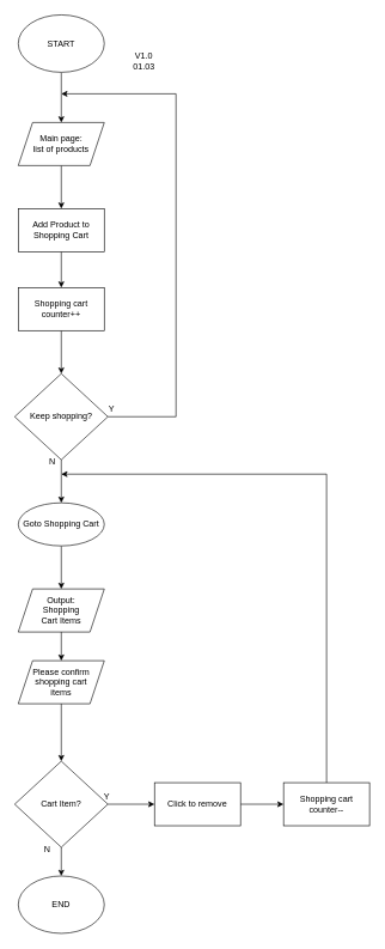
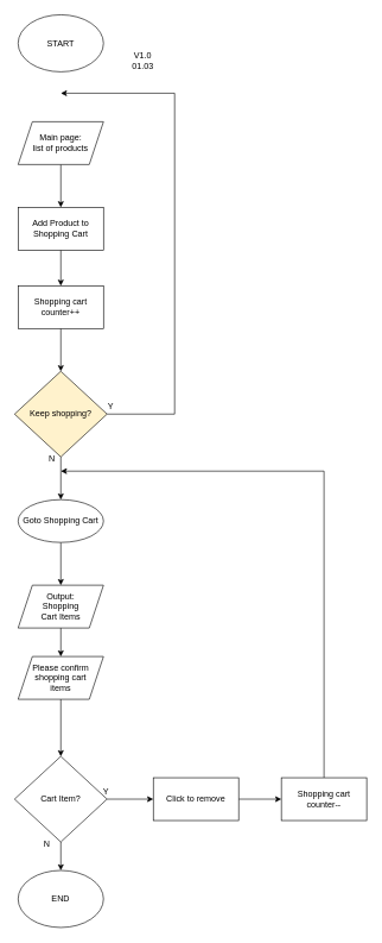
  <mxCell id="0" />
  <mxCell id="1" parent="0" />
- <mxCell id="2" style="edgeStyle=orthogonalEdgeStyle;rounded=0;orthogonalLoop=1;jettySize=auto;html=1;exitX=0.5;exitY=1;exitDx=0;exitDy=0;" edge="1" parent="1" source="3" target="13"><mxGeometry relative="1" as="geometry" /></mxCell>
  <mxCell id="3" value="START" style="ellipse;whiteSpace=wrap;html=1;" parent="1" vertex="1"><mxGeometry x="25" y="20" width="120" height="80" as="geometry" /></mxCell>
  <mxCell id="4" value="END" style="ellipse;whiteSpace=wrap;html=1;" vertex="1" parent="1"><mxGeometry x="25" y="1220" width="120" height="80" as="geometry" /></mxCell>
  <mxCell id="5" style="edgeStyle=orthogonalEdgeStyle;rounded=0;orthogonalLoop=1;jettySize=auto;html=1;exitX=0.5;exitY=1;exitDx=0;exitDy=0;entryX=0.5;entryY=0;entryDx=0;entryDy=0;" edge="1" parent="1" source="6" target="17"><mxGeometry relative="1" as="geometry" /></mxCell>
  <mxCell id="6" value="Add Product to Shopping Cart" style="rounded=0;whiteSpace=wrap;html=1;" vertex="1" parent="1"><mxGeometry x="25" y="290" width="120" height="60" as="geometry" /></mxCell>
  <mxCell id="7" style="edgeStyle=orthogonalEdgeStyle;rounded=0;orthogonalLoop=1;jettySize=auto;html=1;exitX=1;exitY=0.5;exitDx=0;exitDy=0;" edge="1" parent="1" source="9"><mxGeometry relative="1" as="geometry"><mxPoint x="85" y="130" as="targetPoint" /><Array as="points"><mxPoint x="245" y="580" /><mxPoint x="245" y="130" /></Array></mxGeometry></mxCell>
  <mxCell id="8" style="edgeStyle=orthogonalEdgeStyle;rounded=0;orthogonalLoop=1;jettySize=auto;html=1;exitX=0.5;exitY=1;exitDx=0;exitDy=0;entryX=0.5;entryY=0;entryDx=0;entryDy=0;" edge="1" parent="1" source="9" target="11"><mxGeometry relative="1" as="geometry" /></mxCell>
- <mxCell id="9" value="&lt;div&gt;Keep shopping?&lt;/div&gt;" style="rhombus;whiteSpace=wrap;html=1;" vertex="1" parent="1"><mxGeometry x="20" y="520" width="130" height="120" as="geometry" /></mxCell>
+ <mxCell id="9" value="&lt;div&gt;Keep shopping?&lt;/div&gt;" style="rhombus;whiteSpace=wrap;html=1;fillColor=#fff2cc;" vertex="1" parent="1"><mxGeometry x="20" y="520" width="130" height="120" as="geometry" /></mxCell>
  <mxCell id="10" style="edgeStyle=orthogonalEdgeStyle;rounded=0;orthogonalLoop=1;jettySize=auto;html=1;exitX=0.5;exitY=1;exitDx=0;exitDy=0;entryX=0.5;entryY=0;entryDx=0;entryDy=0;" edge="1" parent="1" source="11" target="15"><mxGeometry relative="1" as="geometry" /></mxCell>
  <mxCell id="11" value="Goto Shopping Cart" style="ellipse;whiteSpace=wrap;html=1;" vertex="1" parent="1"><mxGeometry x="25" y="700" width="120" height="60" as="geometry" /></mxCell>
  <mxCell id="12" style="edgeStyle=orthogonalEdgeStyle;rounded=0;orthogonalLoop=1;jettySize=auto;html=1;exitX=0.5;exitY=1;exitDx=0;exitDy=0;entryX=0.5;entryY=0;entryDx=0;entryDy=0;" edge="1" parent="1" source="13" target="6"><mxGeometry relative="1" as="geometry" /></mxCell>
  <mxCell id="13" value="Main page:&lt;br&gt;list of products" style="shape=parallelogram;perimeter=parallelogramPerimeter;whiteSpace=wrap;html=1;fixedSize=1;" vertex="1" parent="1"><mxGeometry x="25" y="170" width="120" height="60" as="geometry" /></mxCell>
  <mxCell id="14" style="edgeStyle=orthogonalEdgeStyle;rounded=0;orthogonalLoop=1;jettySize=auto;html=1;exitX=0.5;exitY=1;exitDx=0;exitDy=0;entryX=0.5;entryY=0;entryDx=0;entryDy=0;" edge="1" parent="1" source="15" target="30"><mxGeometry relative="1" as="geometry" /></mxCell>
  <mxCell id="15" value="&lt;span&gt;Output:&lt;/span&gt;&lt;br&gt;&lt;span&gt;Shopping &lt;br&gt;Cart Items&lt;/span&gt;" style="shape=parallelogram;perimeter=parallelogramPerimeter;whiteSpace=wrap;html=1;fixedSize=1;" vertex="1" parent="1"><mxGeometry x="25" y="820" width="120" height="60" as="geometry" /></mxCell>
  <mxCell id="16" style="edgeStyle=orthogonalEdgeStyle;rounded=0;orthogonalLoop=1;jettySize=auto;html=1;exitX=0.5;exitY=1;exitDx=0;exitDy=0;entryX=0.5;entryY=0;entryDx=0;entryDy=0;" edge="1" parent="1" source="17" target="9"><mxGeometry relative="1" as="geometry" /></mxCell>
  <mxCell id="17" value="Shopping cart&lt;br&gt;counter++" style="rounded=0;whiteSpace=wrap;html=1;" vertex="1" parent="1"><mxGeometry x="25" y="400" width="120" height="60" as="geometry" /></mxCell>
  <mxCell id="18" value="Y" style="text;html=1;align=center;verticalAlign=middle;resizable=0;points=[];autosize=1;strokeColor=none;fillColor=none;" vertex="1" parent="1"><mxGeometry x="145" y="560" width="20" height="20" as="geometry" /></mxCell>
  <mxCell id="19" value="N" style="text;html=1;align=center;verticalAlign=middle;resizable=0;points=[];autosize=1;strokeColor=none;fillColor=none;" vertex="1" parent="1"><mxGeometry x="62" y="633" width="20" height="20" as="geometry" /></mxCell>
  <mxCell id="20" style="edgeStyle=orthogonalEdgeStyle;rounded=0;orthogonalLoop=1;jettySize=auto;html=1;exitX=1;exitY=0.5;exitDx=0;exitDy=0;entryX=0;entryY=0.5;entryDx=0;entryDy=0;" edge="1" parent="1" source="22" target="24"><mxGeometry relative="1" as="geometry" /></mxCell>
  <mxCell id="21" style="edgeStyle=orthogonalEdgeStyle;rounded=0;orthogonalLoop=1;jettySize=auto;html=1;exitX=0.5;exitY=1;exitDx=0;exitDy=0;entryX=0.5;entryY=0;entryDx=0;entryDy=0;" edge="1" parent="1" source="22" target="4"><mxGeometry relative="1" as="geometry" /></mxCell>
  <mxCell id="22" value="&lt;div&gt;Cart Item?&lt;/div&gt;" style="rhombus;whiteSpace=wrap;html=1;" vertex="1" parent="1"><mxGeometry x="20" y="1060" width="130" height="120" as="geometry" /></mxCell>
  <mxCell id="23" style="edgeStyle=orthogonalEdgeStyle;rounded=0;orthogonalLoop=1;jettySize=auto;html=1;exitX=1;exitY=0.5;exitDx=0;exitDy=0;entryX=0;entryY=0.5;entryDx=0;entryDy=0;" edge="1" parent="1" source="24" target="26"><mxGeometry relative="1" as="geometry" /></mxCell>
  <mxCell id="24" value="Click to remove" style="rounded=0;whiteSpace=wrap;html=1;" vertex="1" parent="1"><mxGeometry x="215" y="1090" width="120" height="60" as="geometry" /></mxCell>
  <mxCell id="25" style="edgeStyle=orthogonalEdgeStyle;rounded=0;orthogonalLoop=1;jettySize=auto;html=1;exitX=0.5;exitY=0;exitDx=0;exitDy=0;" edge="1" parent="1" source="26"><mxGeometry relative="1" as="geometry"><mxPoint x="85" y="660" as="targetPoint" /><Array as="points"><mxPoint x="455" y="660" /></Array></mxGeometry></mxCell>
  <mxCell id="26" value="Shopping cart counter--" style="rounded=0;whiteSpace=wrap;html=1;" vertex="1" parent="1"><mxGeometry x="395" y="1090" width="120" height="60" as="geometry" /></mxCell>
  <mxCell id="27" value="Y" style="text;html=1;align=center;verticalAlign=middle;resizable=0;points=[];autosize=1;strokeColor=none;fillColor=none;" vertex="1" parent="1"><mxGeometry x="138" y="1100" width="20" height="20" as="geometry" /></mxCell>
  <mxCell id="28" value="N" style="text;html=1;align=center;verticalAlign=middle;resizable=0;points=[];autosize=1;strokeColor=none;fillColor=none;" vertex="1" parent="1"><mxGeometry x="55" y="1173" width="20" height="20" as="geometry" /></mxCell>
  <mxCell id="29" style="edgeStyle=orthogonalEdgeStyle;rounded=0;orthogonalLoop=1;jettySize=auto;html=1;exitX=0.5;exitY=1;exitDx=0;exitDy=0;entryX=0.5;entryY=0;entryDx=0;entryDy=0;" edge="1" parent="1" source="30" target="22"><mxGeometry relative="1" as="geometry" /></mxCell>
  <mxCell id="30" value="Please confirm&lt;br&gt;shopping cart&lt;br&gt;items" style="shape=parallelogram;perimeter=parallelogramPerimeter;whiteSpace=wrap;html=1;fixedSize=1;" vertex="1" parent="1"><mxGeometry x="25" y="920" width="120" height="60" as="geometry" /></mxCell>
  <mxCell id="31" value="V1.0&lt;br&gt;01.03" style="text;html=1;align=center;verticalAlign=middle;resizable=0;points=[];autosize=1;strokeColor=none;fillColor=none;" vertex="1" parent="1"><mxGeometry x="175" y="70" width="50" height="30" as="geometry" /></mxCell>
